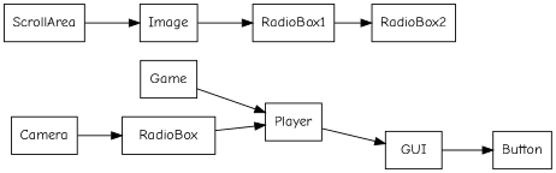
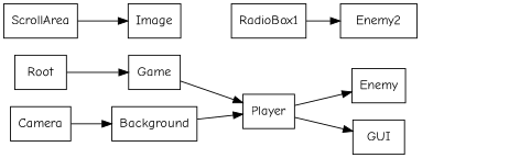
  digraph {
    fontname="Comic Neue"
    rankdir=LR
    node [fontname="Comic Neue" shape=box]
    edge [fontname="Comic Neue"]
+   Root
    Game
    Player
    Camera
-   Background [label=RadioBox]
+   Background
+   Enemy
    GUI
-   Button
    ScrollArea
    Image
    RadioBox1
-   RadioBox2
+   RadioBox2 [label=Enemy2]
+   Root -> Game
    Game -> Player
+   Player -> Enemy
    Player -> GUI
    Camera -> Background
    Background -> Player
-   GUI -> Button
    ScrollArea -> Image
-   Image -> RadioBox1
    RadioBox1 -> RadioBox2
  }
